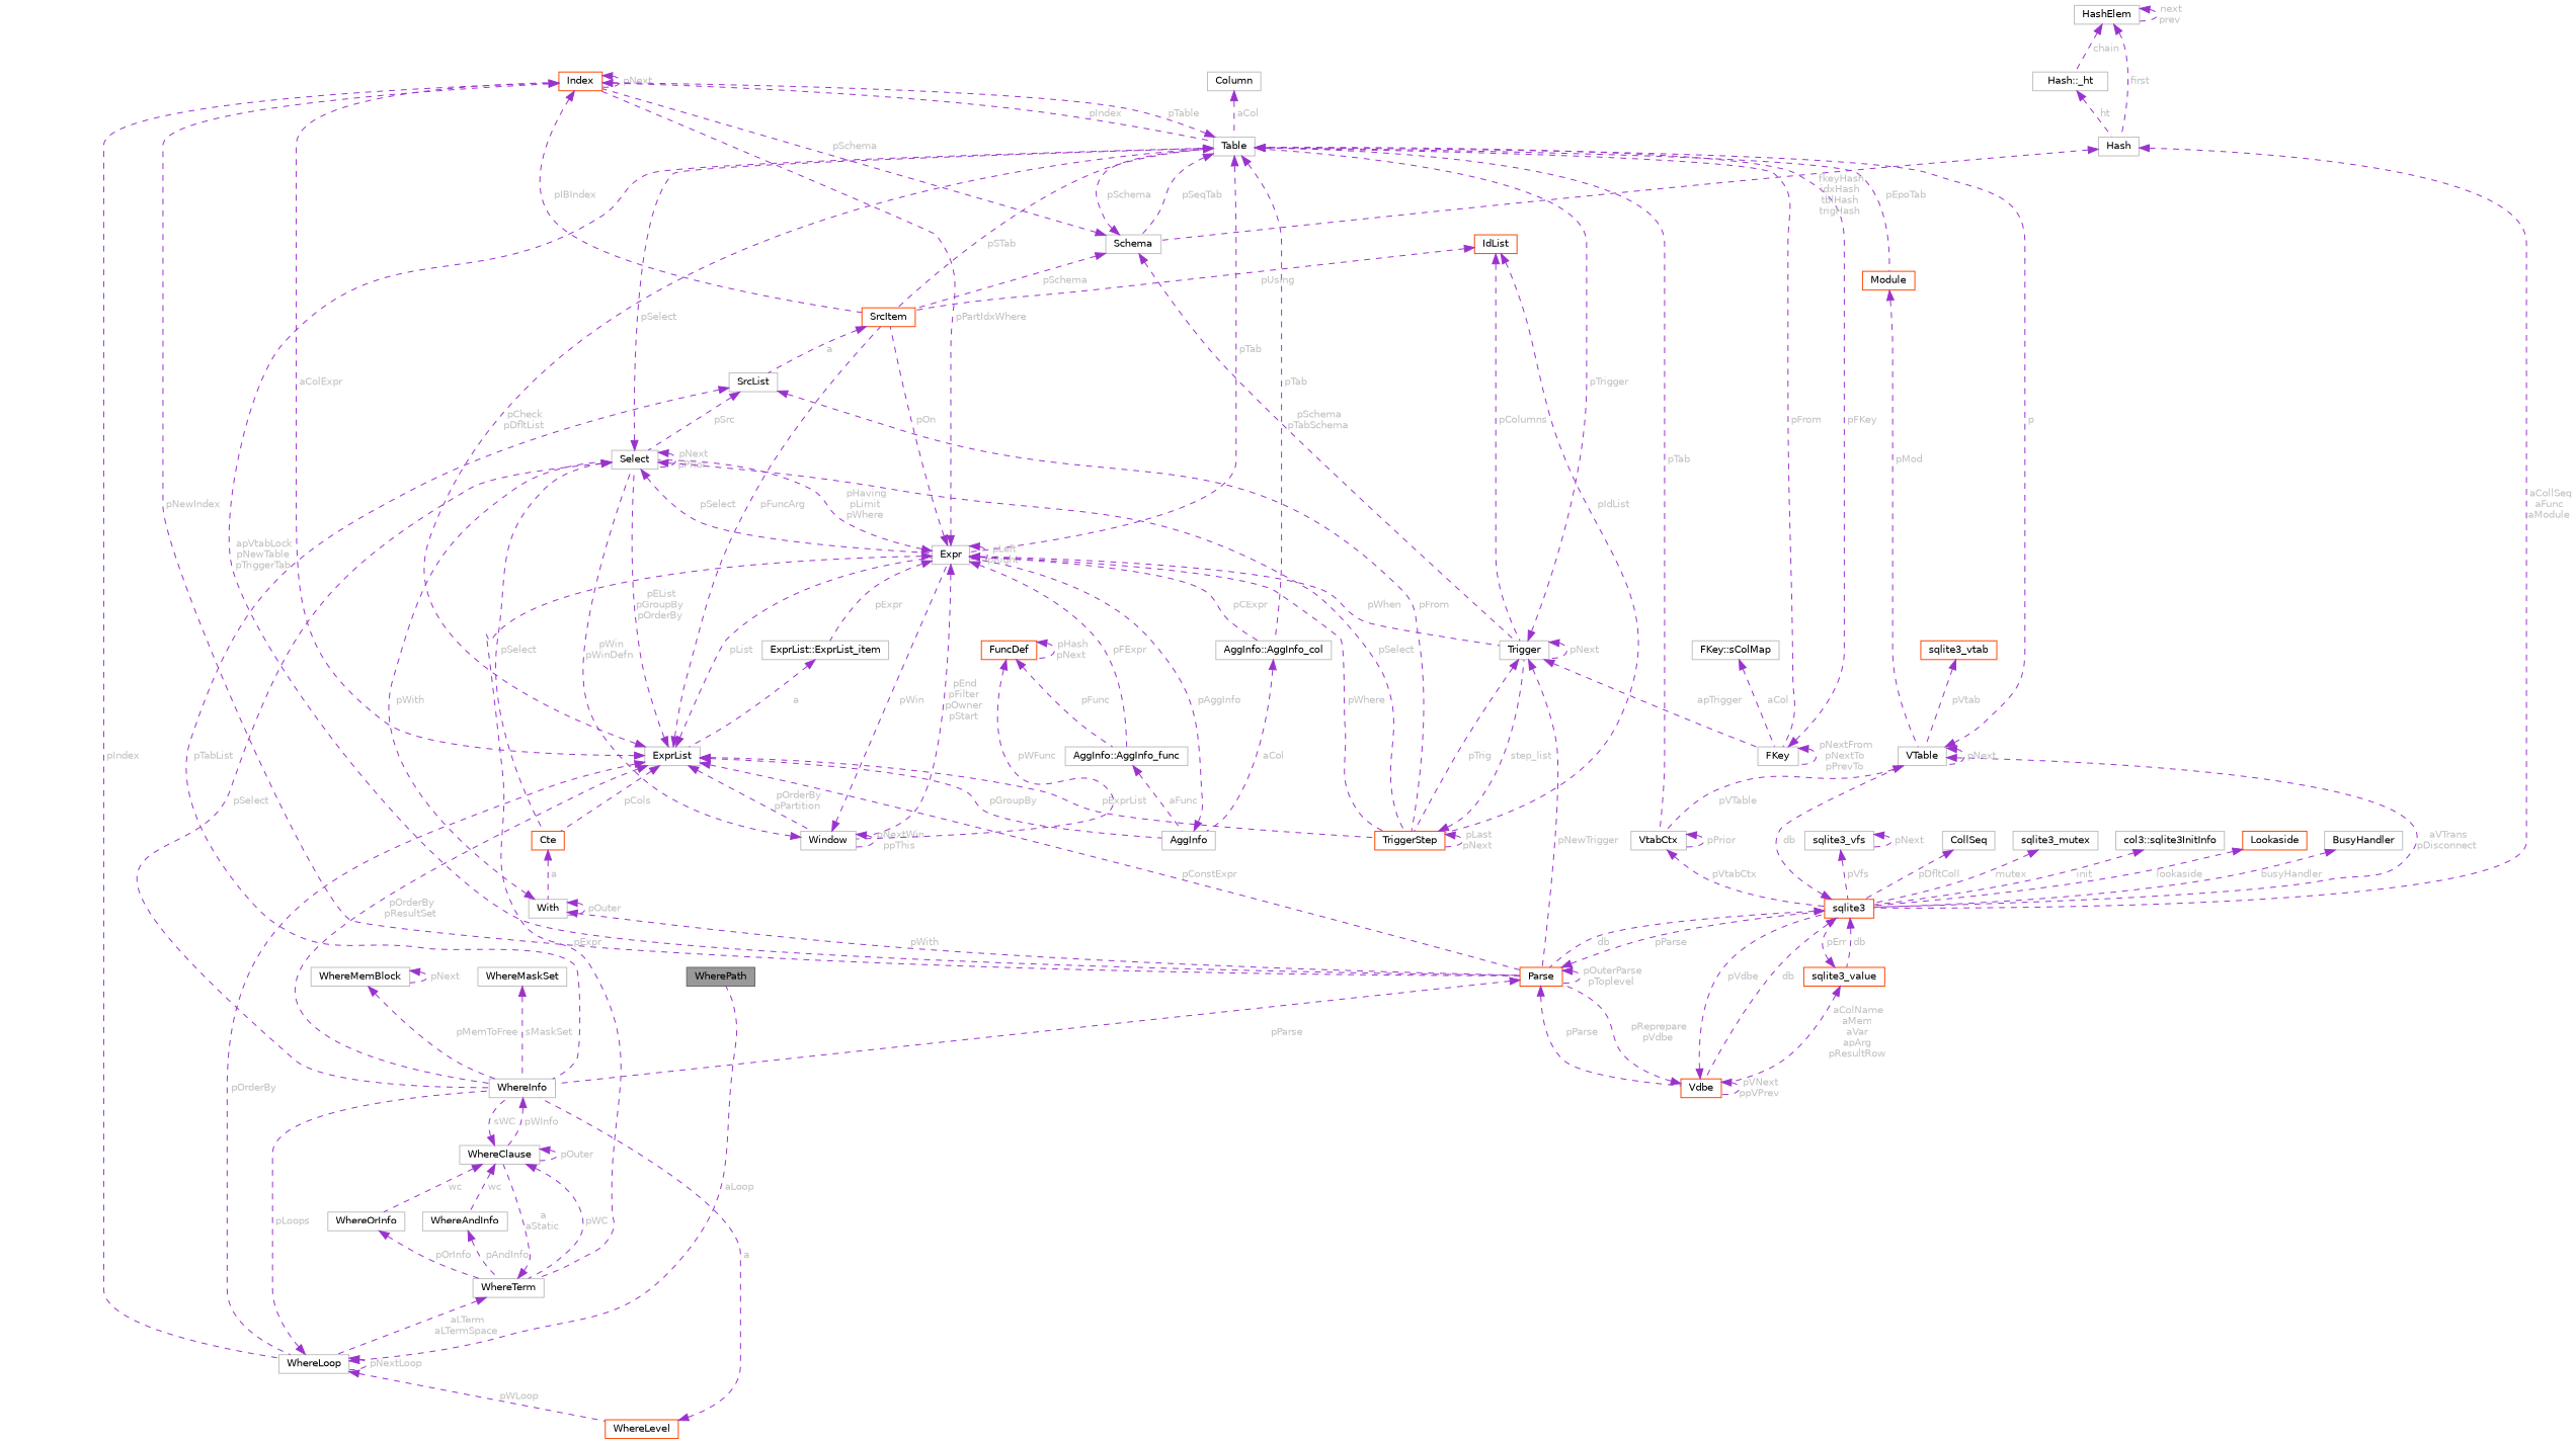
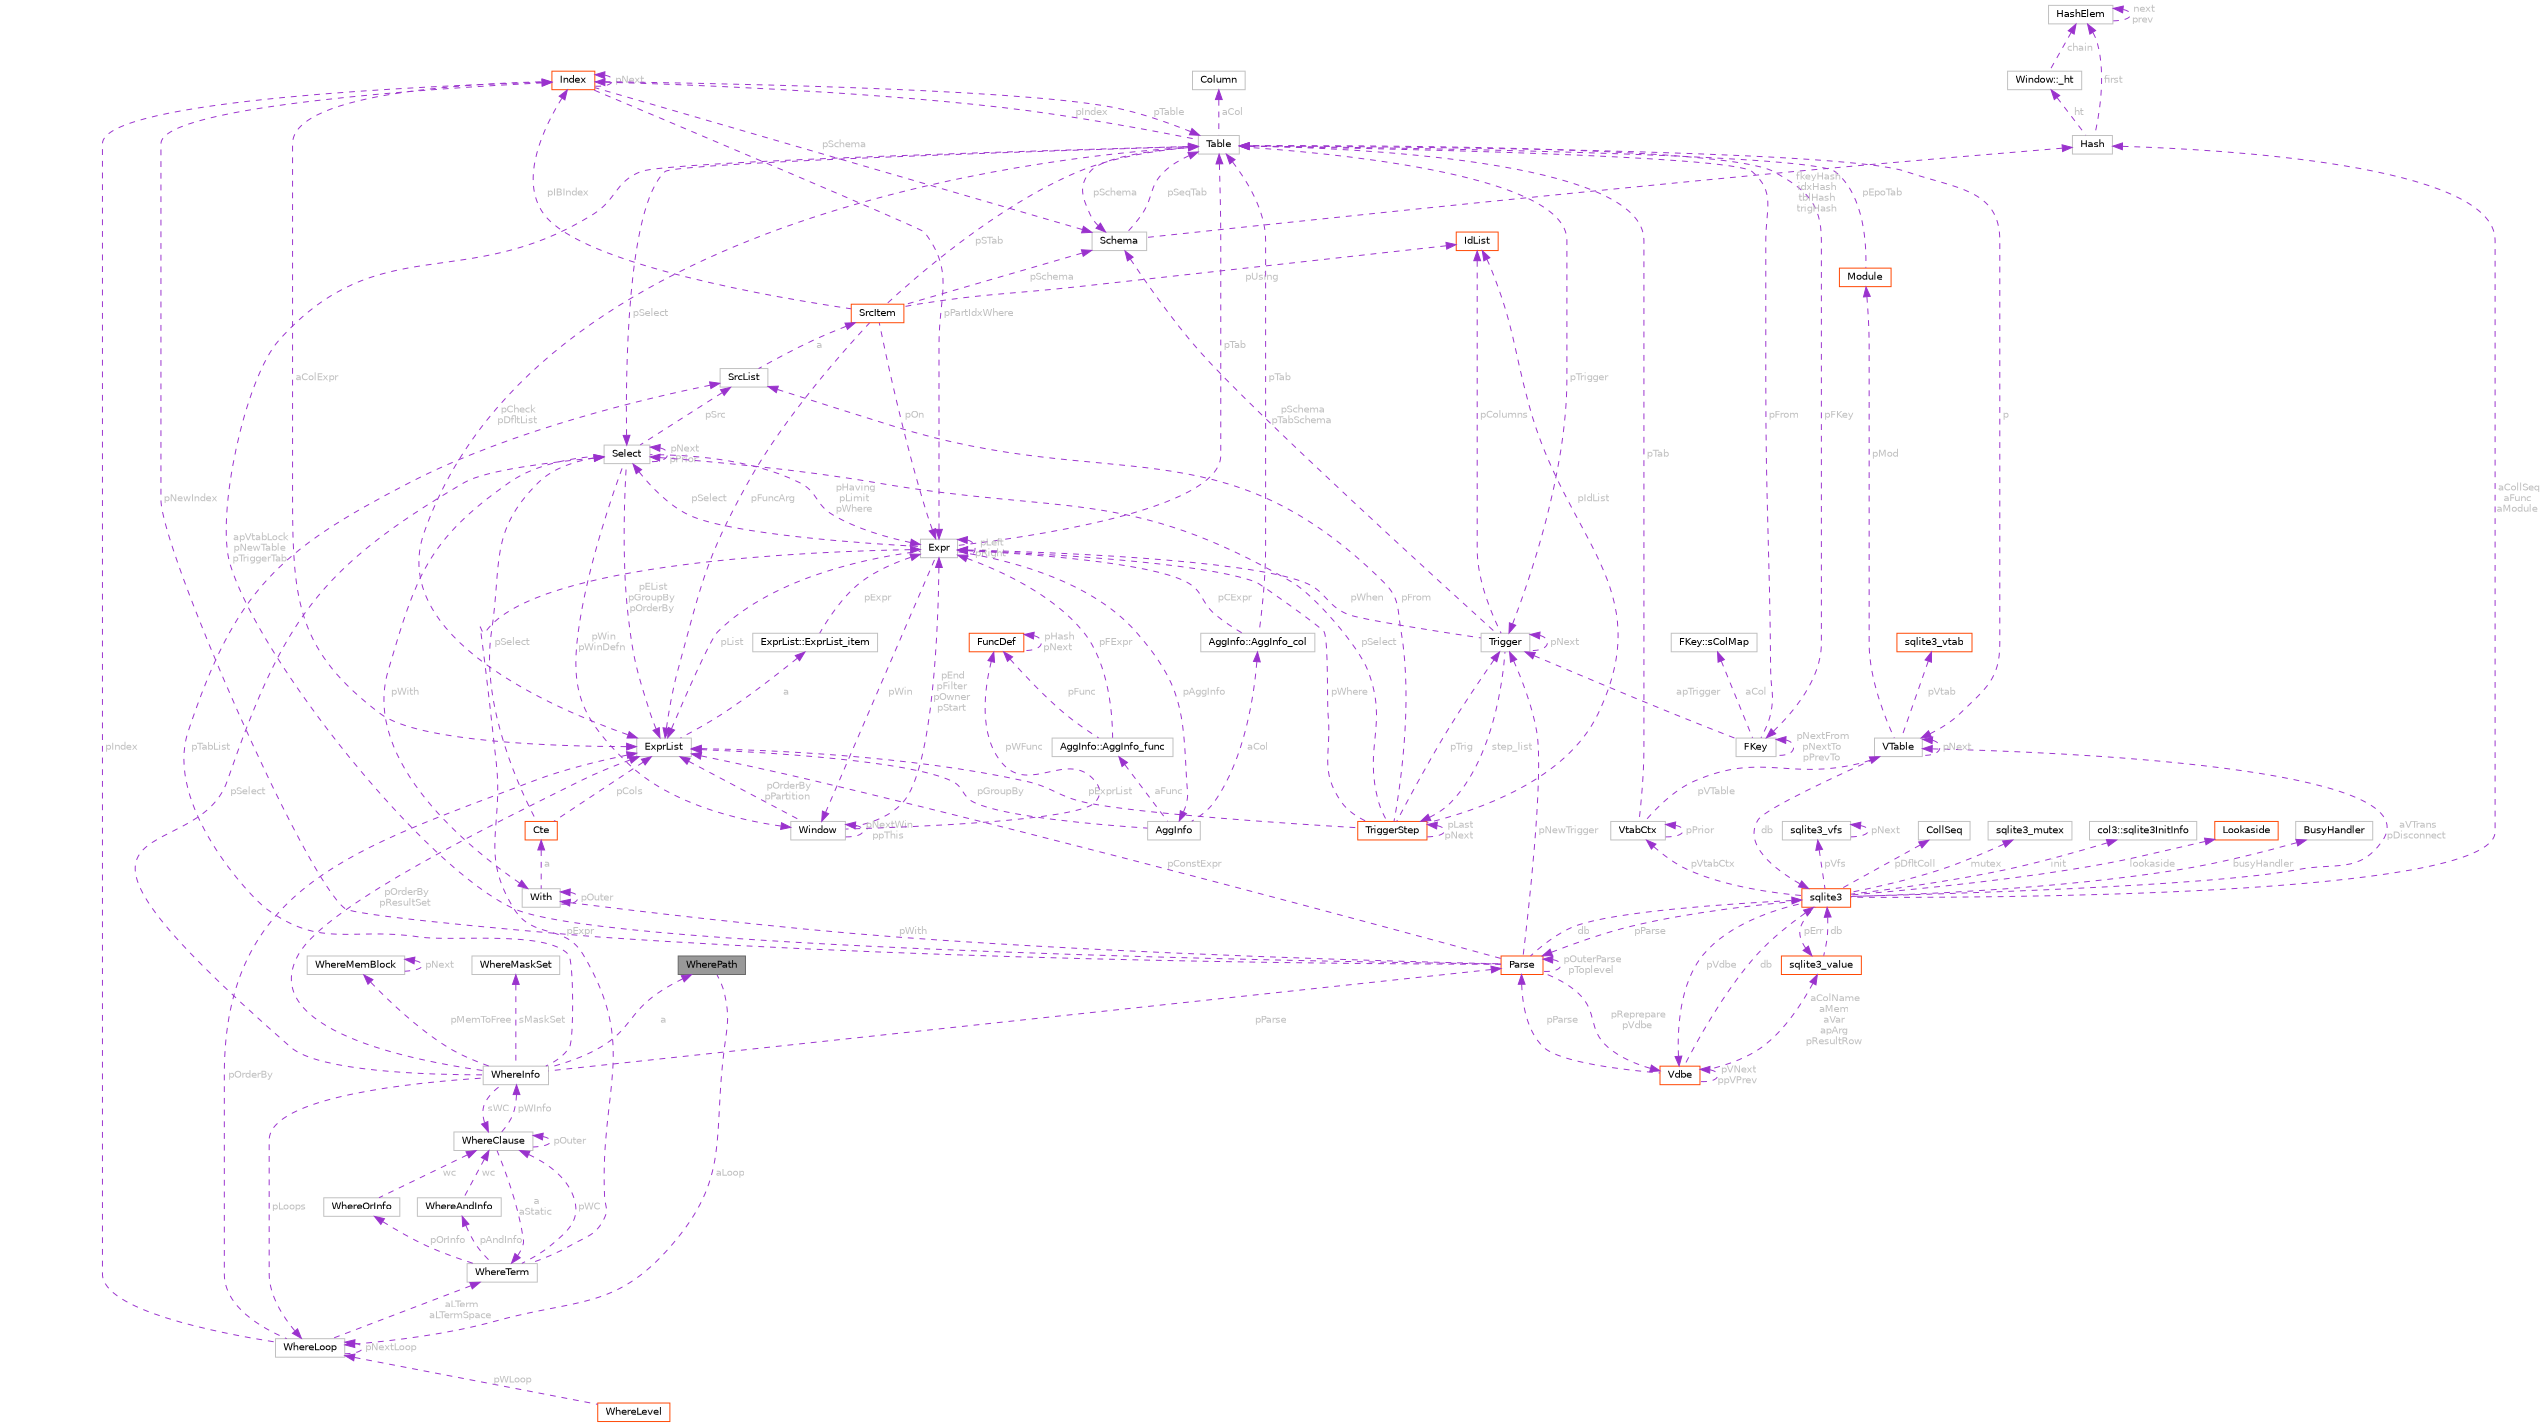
  digraph {
    node [color=grey75 fillcolor=white fontname=Helvetica fontsize=10 shape=box style=filled]
    edge [color=darkorchid3 dir=back fontcolor=grey fontname=Helvetica fontsize=10 labelfontname=Helvetica labelfontsize=10 style=dashed]
    n1 [color=gray40 fillcolor=grey60 fontcolor=black height=0.2 label=WherePath width=0.4]
    n2 [height=0.2 label=WhereLoop width=0.4]
    n3 [height=0.2 label=WhereInfo width=0.4]
    n4 [color=orangered height=0.2 label=WhereLevel width=0.4]
    n5 [height=0.2 label=WhereClause width=0.4]
    n6 [color=orangered height=0.2 label=Index width=0.4]
    n7 [height=0.2 label=Table width=0.4]
    n8 [color=orangered height=0.2 label=SrcItem width=0.4]
    n9 [color=orangered height=0.2 label=Parse width=0.4]
    n10 [height=0.2 label=Expr width=0.4]
    n11 [height=0.2 label=Schema width=0.4]
    n12 [height=0.2 label="AggInfo::AggInfo_col" width=0.4]
    n13 [height=0.2 label=FKey width=0.4]
    n14 [height=0.2 label=VtabCtx width=0.4]
    n15 [color=orangered height=0.2 label=Module width=0.4]
    n16 [height=0.2 label=SrcList width=0.4]
    n17 [color=orangered height=0.2 label=sqlite3 width=0.4]
    n18 [color=orangered height=0.2 label=Vdbe width=0.4]
    n19 [height=0.2 label=Select width=0.4]
    n20 [height=0.2 label=Window width=0.4]
    n21 [color=orangered height=0.2 label=TriggerStep width=0.4]
    n22 [height=0.2 label="ExprList::ExprList_item" width=0.4]
    n23 [height=0.2 label="AggInfo::AggInfo_func" width=0.4]
    n24 [height=0.2 label=Trigger width=0.4]
    n25 [height=0.2 label=WhereTerm width=0.4]
    n26 [height=0.2 label=AggInfo width=0.4]
    n27 [height=0.2 label=VTable width=0.4]
    n28 [height=0.2 label=Column width=0.4]
    n29 [height=0.2 label=ExprList width=0.4]
    n30 [color=orangered height=0.2 label=Cte width=0.4]
    n31 [height=0.2 label=With width=0.4]
    n32 [color=orangered height=0.2 label=IdList width=0.4]
    n33 [height=0.2 label=Hash width=0.4]
    n34 [color=orangered height=0.2 label=sqlite3_value width=0.4]
    n35 [height=0.2 label=HashElem width=0.4]
-   n36 [height=0.2 label="Hash::_ht" width=0.4]
+   n36 [height=0.2 label="Window::_ht" width=0.4]
    n37 [color=orangered height=0.2 label=FuncDef width=0.4]
    n38 [height=0.2 label="FKey::sColMap" width=0.4]
    n39 [height=0.2 label=sqlite3_vfs width=0.4]
    n40 [height=0.2 label=CollSeq width=0.4]
    n41 [height=0.2 label=sqlite3_mutex width=0.4]
    n42 [height=0.2 label="col3::sqlite3InitInfo" width=0.4]
    n43 [color=orangered height=0.2 label=Lookaside width=0.4]
    n44 [height=0.2 label=BusyHandler width=0.4]
    n45 [color=orangered height=0.2 label=sqlite3_vtab width=0.4]
    n46 [height=0.2 label=WhereOrInfo width=0.4]
    n47 [height=0.2 label=WhereAndInfo width=0.4]
    n48 [height=0.2 label=WhereMemBlock width=0.4]
    n49 [height=0.2 label=WhereMaskSet width=0.4]
    n2 -> n1 [label=" aLoop"]
    n2 -> n2 [label=" pNextLoop"]
    n2 -> n3 [label=" pLoops"]
    n2 -> n4 [label=" pWLoop"]
    n3 -> n5 [label=" pWInfo"]
-   n4 -> n3 [label=" a"]
+   n1 -> n3 [label=" a"]
    n5 -> n3 [label=" sWC"]
    n5 -> n5 [label=" pOuter"]
    n5 -> n25 [label=" pWC"]
    n5 -> n46 [label=" wc"]
    n5 -> n47 [label=" wc"]
    n6 -> n2 [label=" pIndex"]
    n6 -> n6 [label=" pNext"]
    n6 -> n7 [label=" pIndex"]
    n6 -> n8 [label=" pIBIndex"]
    n6 -> n9 [label=" pNewIndex"]
    n7 -> n6 [label=" pTable"]
    n7 -> n8 [label=" pSTab"]
    n7 -> n9 [label=" apVtabLock\npNewTable\npTriggerTab"]
    n7 -> n10 [label=" pTab"]
    n7 -> n11 [label=" pSeqTab"]
    n7 -> n12 [label=" pTab"]
    n7 -> n13 [label=" pFrom"]
    n7 -> n14 [label=" pTab"]
    n7 -> n15 [label=" pEpoTab"]
    n8 -> n16 [label=" a"]
    n9 -> n3 [label=" pParse"]
    n9 -> n9 [label=" pOuterParse\npToplevel"]
    n9 -> n17 [label=" pParse"]
    n9 -> n18 [label=" pParse"]
    n10 -> n6 [label=" pPartIdxWhere"]
    n10 -> n8 [label=" pOn"]
    n10 -> n10 [label=" pLeft\npRight"]
    n10 -> n12 [label=" pCExpr"]
    n10 -> n19 [label=" pHaving\npLimit\npWhere"]
    n10 -> n20 [label=" pEnd\npFilter\npOwner\npStart"]
    n10 -> n21 [label=" pWhere"]
    n10 -> n22 [label=" pExpr"]
    n10 -> n23 [label=" pFExpr"]
    n10 -> n24 [label=" pWhen"]
    n10 -> n25 [label=" pExpr"]
    n11 -> n6 [label=" pSchema"]
    n11 -> n7 [label=" pSchema"]
    n11 -> n8 [label=" pSchema"]
    n11 -> n24 [label=" pSchema\npTabSchema"]
    n12 -> n26 [label=" aCol"]
    n13 -> n7 [label=" pFKey"]
    n13 -> n13 [label=" pNextFrom\npNextTo\npPrevTo"]
    n14 -> n14 [label=" pPrior"]
    n14 -> n17 [label=" pVtabCtx"]
    n15 -> n27 [label=" pMod"]
    n16 -> n3 [label=" pTabList"]
    n16 -> n19 [label=" pSrc"]
    n16 -> n21 [label=" pFrom"]
    n17 -> n9 [label=" db"]
    n17 -> n18 [label=" db"]
    n17 -> n27 [label=" db"]
    n17 -> n34 [label=" db"]
    n18 -> n9 [label=" pReprepare\npVdbe"]
    n18 -> n17 [label=" pVdbe"]
    n18 -> n18 [label=" pVNext\nppVPrev"]
    n19 -> n3 [label=" pSelect"]
    n19 -> n7 [label=" pSelect"]
    n19 -> n10 [label=" pSelect"]
    n19 -> n19 [label=" pNext\npPrior"]
    n19 -> n21 [label=" pSelect"]
    n19 -> n30 [label=" pSelect"]
    n20 -> n10 [label=" pWin"]
    n20 -> n19 [label=" pWin\npWinDefn"]
    n20 -> n20 [label=" pNextWin\nppThis"]
    n21 -> n21 [label=" pLast\npNext"]
    n21 -> n24 [label=" step_list"]
    n22 -> n29 [label=" a"]
    n23 -> n26 [label=" aFunc"]
    n24 -> n7 [label=" pTrigger"]
    n24 -> n9 [label=" pNewTrigger"]
    n24 -> n13 [label=" apTrigger"]
    n24 -> n21 [label=" pTrig"]
    n24 -> n24 [label=" pNext"]
    n25 -> n2 [label=" aLTerm\naLTermSpace"]
    n25 -> n5 [label=" a\naStatic"]
    n26 -> n10 [label=" pAggInfo"]
    n27 -> n7 [label=" p"]
    n27 -> n14 [label=" pVTable"]
    n27 -> n17 [label=" aVTrans\npDisconnect"]
    n27 -> n27 [label=" pNext"]
    n28 -> n7 [label=" aCol"]
    n29 -> n2 [label=" pOrderBy"]
    n29 -> n3 [label=" pOrderBy\npResultSet"]
    n29 -> n6 [label=" aColExpr"]
    n29 -> n7 [label=" pCheck\npDfltList"]
    n29 -> n8 [label=" pFuncArg"]
    n29 -> n9 [label=" pConstExpr"]
    n29 -> n10 [label=" pList"]
    n29 -> n19 [label=" pEList\npGroupBy\npOrderBy"]
    n29 -> n20 [label=" pOrderBy\npPartition"]
    n29 -> n21 [label=" pExprList"]
    n29 -> n26 [label=" pGroupBy"]
    n29 -> n30 [label=" pCols"]
    n30 -> n31 [label=" a"]
    n31 -> n9 [label=" pWith"]
    n31 -> n19 [label=" pWith"]
    n31 -> n31 [label=" pOuter"]
    n32 -> n8 [label=" pUsing"]
    n32 -> n21 [label=" pIdList"]
    n32 -> n24 [label=" pColumns"]
    n33 -> n11 [label=" fkeyHash\nidxHash\ntblHash\ntrigHash"]
    n33 -> n17 [label=" aCollSeq\naFunc\naModule"]
    n34 -> n17 [label=" pErr"]
    n34 -> n18 [label=" aColName\naMem\naVar\napArg\npResultRow"]
    n35 -> n33 [label=" first"]
    n35 -> n35 [label=" next\nprev"]
    n35 -> n36 [label=" chain"]
    n36 -> n33 [label=" ht"]
    n37 -> n20 [label=" pWFunc"]
    n37 -> n23 [label=" pFunc"]
    n37 -> n37 [label=" pHash\npNext"]
    n38 -> n13 [label=" aCol"]
    n39 -> n17 [label=" pVfs"]
    n39 -> n39 [label=" pNext"]
    n40 -> n17 [label=" pDfltColl"]
    n41 -> n17 [label=" mutex"]
    n42 -> n17 [label=" init"]
    n43 -> n17 [label=" lookaside"]
    n44 -> n17 [label=" busyHandler"]
    n45 -> n27 [label=" pVtab"]
    n46 -> n25 [label=" pOrInfo"]
    n47 -> n25 [label=" pAndInfo"]
    n48 -> n3 [label=" pMemToFree"]
    n48 -> n48 [label=" pNext"]
    n49 -> n3 [label=" sMaskSet"]
  }
